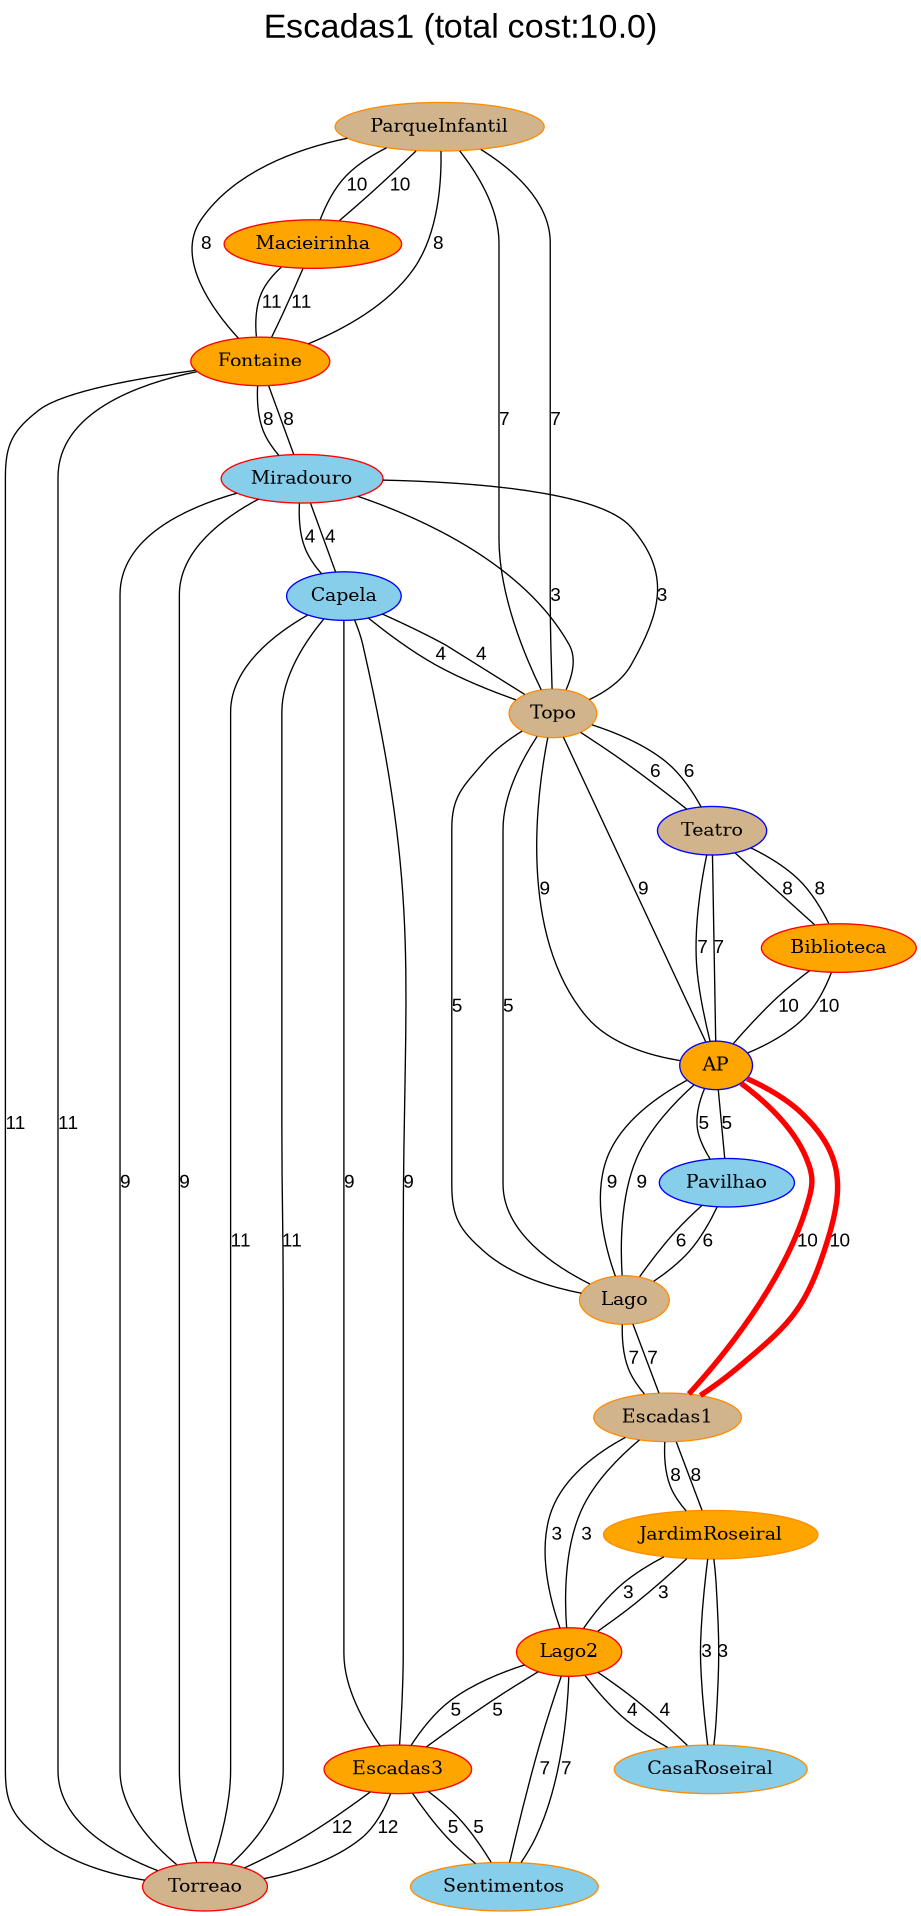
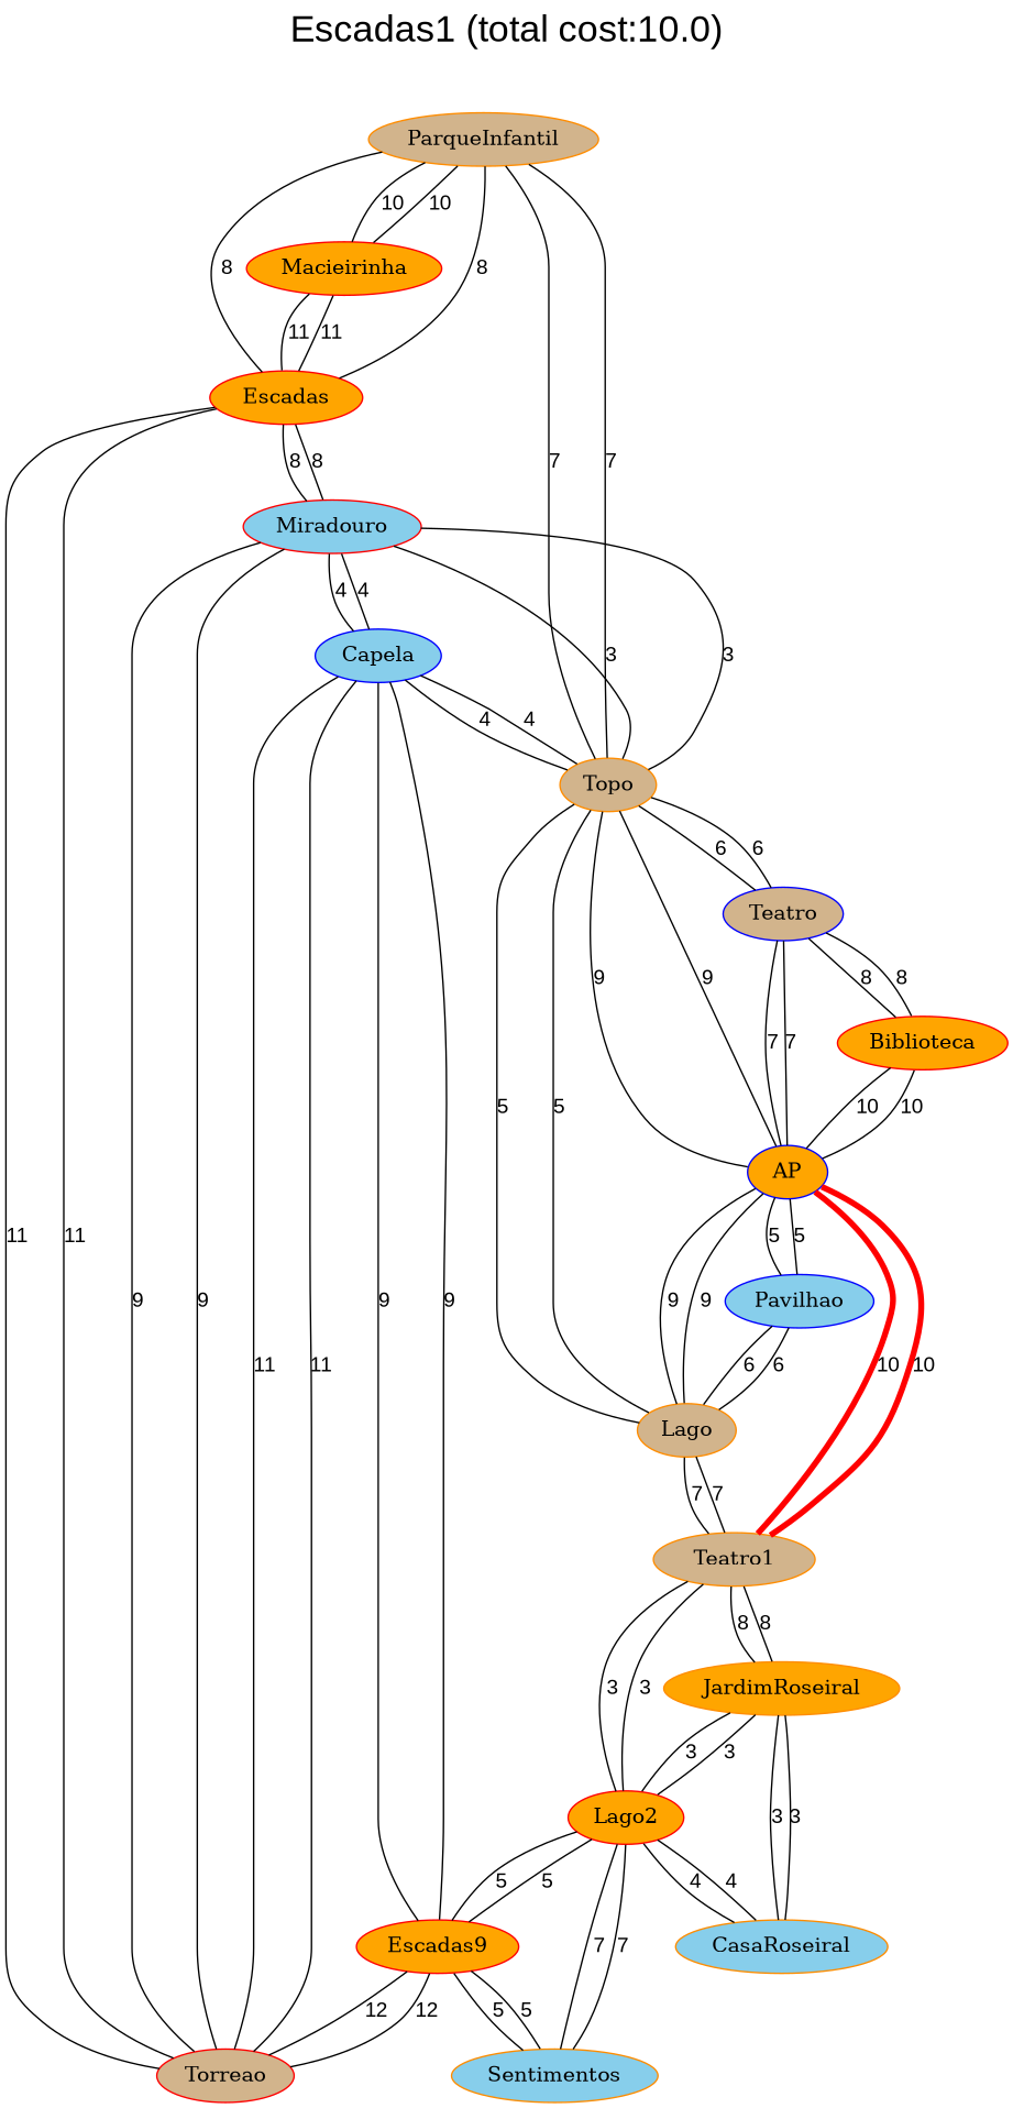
  graph {
    fontname=Arial
    fontsize=25
    fontweight=bold
    label="Escadas1 (total cost:10.0)"
    labelloc=t
    splines=true
    node [color=darkorange fillcolor=orange style=filled]
    edge [color=black fontname=Arial penwidth=1.0 style=bold]
    ParqueInfantil [fillcolor=tan]
    Macieirinha [color=red]
-   Fontaine [color=red]
+   Fontaine [color=red label=Escadas]
    Topo [fillcolor=tan]
    Torreao [color=red fillcolor=tan]
    Miradouro [color=red fillcolor=skyblue]
    Capela [color=blue fillcolor=skyblue]
    Lago [fillcolor=tan]
    AP [color=blue]
    Teatro [color=blue fillcolor=tan]
-   Escadas3 [color=red]
+   Escadas3 [color=red label=Escadas9]
    n12 [color=red label=Lago2]
    Sentimentos [fillcolor=skyblue]
    CasaRoseiral [fillcolor=skyblue]
-   Escadas1 [fillcolor=tan]
+   Escadas1 [fillcolor=tan label=Teatro1]
    JardimRoseiral
    Pavilhao [color=blue fillcolor=skyblue]
    Biblioteca [color=red]
    ParqueInfantil -- Macieirinha [label=10 style=solid]
    ParqueInfantil -- Fontaine [label=8]
    ParqueInfantil -- Topo [label=7]
    Macieirinha -- ParqueInfantil [label=10]
    Macieirinha -- Fontaine [label=11]
    Fontaine -- ParqueInfantil [label=8 style=solid]
    Fontaine -- Macieirinha [label=11]
    Fontaine -- Torreao [label=11 style=solid]
    Fontaine -- Miradouro [label=8]
    Topo -- ParqueInfantil [label=7 style=solid]
    Topo -- Miradouro [label=3]
    Topo -- Capela [label=4 style=solid]
    Topo -- Lago [label=5 style=solid]
    Topo -- AP [label=9]
    Topo -- Teatro [label=6 style=solid]
    Torreao -- Fontaine [label=11 style=solid]
    Torreao -- Miradouro [label=9]
    Torreao -- Capela [label=11 style=solid]
    Torreao -- Escadas3 [label=12]
    Miradouro -- Fontaine [label=8]
    Miradouro -- Topo [label=3 style=solid]
    Miradouro -- Torreao [label=9]
    Miradouro -- Capela [label=4 style=solid]
    Capela -- Topo [label=4]
    Capela -- Torreao [label=11]
    Capela -- Miradouro [label=4 style=solid]
    Capela -- Escadas3 [label=9 style=solid]
    Lago -- Topo [label=5 style=solid]
    Lago -- AP [label=9]
    Lago -- Escadas1 [label=7]
    Lago -- Pavilhao [label=6]
    AP -- Topo [label=9 style=solid]
    AP -- Lago [label=9]
    AP -- Teatro [label=7 style=solid]
    AP -- Escadas1 [color=red label=10 penwidth=4.0]
    AP -- Pavilhao [label=5 style=solid]
    AP -- Biblioteca [label=10]
    Teatro -- Topo [label=6]
    Teatro -- AP [label=7 style=solid]
    Teatro -- Biblioteca [label=8 style=solid]
    Escadas3 -- Torreao [label=12]
    Escadas3 -- Capela [label=9]
    Escadas3 -- n12 [label=5 style=solid]
    Escadas3 -- Sentimentos [label=5]
    n12 -- Escadas3 [label=5]
    n12 -- Sentimentos [label=7]
    n12 -- CasaRoseiral [label=4]
    n12 -- Escadas1 [label=3 style=solid]
    n12 -- JardimRoseiral [label=3 style=solid]
    Sentimentos -- Escadas3 [label=5]
    Sentimentos -- n12 [label=7 style=solid]
    CasaRoseiral -- n12 [label=4]
    CasaRoseiral -- JardimRoseiral [label=3 style=solid]
    Escadas1 -- Lago [label=7]
    Escadas1 -- AP [color=red label=10 penwidth=4.0]
    Escadas1 -- n12 [label=3]
    Escadas1 -- JardimRoseiral [label=8]
    JardimRoseiral -- n12 [label=3 style=solid]
    JardimRoseiral -- CasaRoseiral [label=3]
    JardimRoseiral -- Escadas1 [label=8]
    Pavilhao -- Lago [label=6]
    Pavilhao -- AP [label=5]
    Biblioteca -- AP [label=10]
    Biblioteca -- Teatro [label=8 style=solid]
  }
